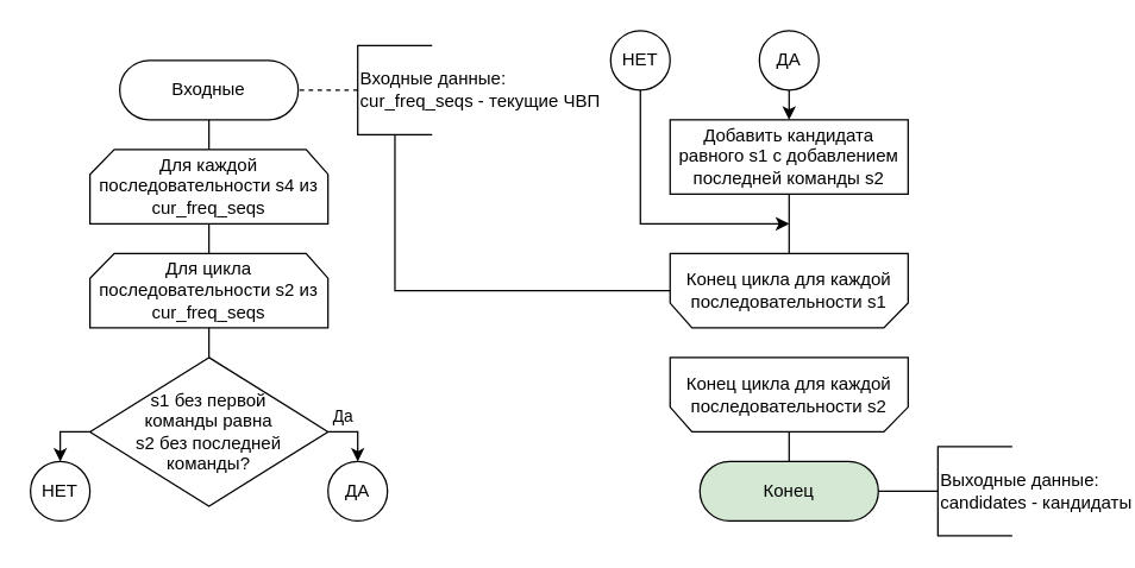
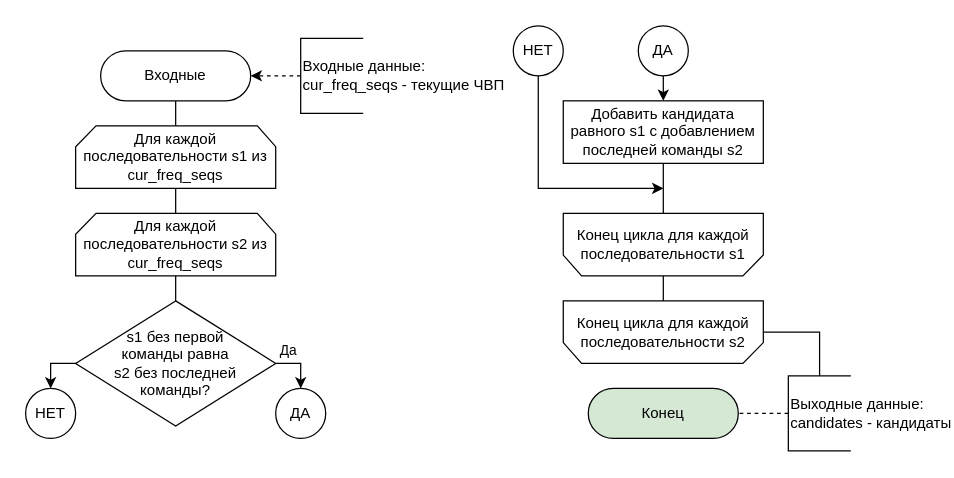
  <mxCell id="0" />
  <mxCell id="1" parent="0" />
  <mxCell id="2" style="edgeStyle=orthogonalEdgeStyle;rounded=0;orthogonalLoop=1;jettySize=auto;html=1;endArrow=none;" parent="1" source="3" target="5" edge="1"><mxGeometry relative="1" as="geometry" /></mxCell>
  <mxCell id="3" value="Входные" style="rounded=1;whiteSpace=wrap;html=1;arcSize=50;" parent="1" vertex="1"><mxGeometry x="80" y="40" width="120" height="40" as="geometry" /></mxCell>
  <mxCell id="4" style="edgeStyle=orthogonalEdgeStyle;rounded=0;orthogonalLoop=1;jettySize=auto;html=1;endArrow=none;" parent="1" source="5" target="14" edge="1"><mxGeometry relative="1" as="geometry" /></mxCell>
- <mxCell id="5" value="Для каждой последовательности s4 из cur_freq_seqs" style="strokeWidth=1;html=1;shape=stencil(rZVNb4MwDIZ/Ta5VIFoFxynrTlUvPeycUndEhQQF2q7/vikuGh+DMa8SB/wa3gcbW2FClqkqgIXcqByYeGNhuLa28MJa57ryob9NMbHkGF4wjCMMVVlAUqF2Vk6rXQaYKStnj3DR++rhoE0KDl3FivFX/8z9EjKxxngTbU3ZybTy3kxp49/lX2jGFy+IuT5ijApPyKEC11G/y9ugwMJ3MimYR9oSSN2KGu5vpI+/kwIaaUXpXp8VzIRtCHXxBQ97uDiayduSeDG1OlIvm60jVDfCE9IrYwso5E4lx09nT2b/41cW6r7cg0STzu0ZWkPXm++pBjQOmTYthyj+r0OvgU+wWBIs+JMdKGVQ/kaS2RImhtbrg4mo1ZExEvJgHUzM10FnGZ4jY6M7MKhVPNdq4QY=);whiteSpace=wrap;" parent="1" vertex="1"><mxGeometry x="60" y="100" width="160" height="50" as="geometry" /></mxCell>
- <mxCell id="6" style="edgeStyle=orthogonalEdgeStyle;rounded=0;orthogonalLoop=1;jettySize=auto;html=1;endArrow=none;" parent="1" source="7" target="18" edge="1"><mxGeometry relative="1" as="geometry" /></mxCell>
+ <mxCell id="5" value="Для каждой последовательности s1 из cur_freq_seqs" style="strokeWidth=1;html=1;shape=stencil(rZVNb4MwDIZ/Ta5VIFoFxynrTlUvPeycUndEhQQF2q7/vikuGh+DMa8SB/wa3gcbW2FClqkqgIXcqByYeGNhuLa28MJa57ryob9NMbHkGF4wjCMMVVlAUqF2Vk6rXQaYKStnj3DR++rhoE0KDl3FivFX/8z9EjKxxngTbU3ZybTy3kxp49/lX2jGFy+IuT5ijApPyKEC11G/y9ugwMJ3MimYR9oSSN2KGu5vpI+/kwIaaUXpXp8VzIRtCHXxBQ97uDiayduSeDG1OlIvm60jVDfCE9IrYwso5E4lx09nT2b/41cW6r7cg0STzu0ZWkPXm++pBjQOmTYthyj+r0OvgU+wWBIs+JMdKGVQ/kaS2RImhtbrg4mo1ZExEvJgHUzM10FnGZ4jY6M7MKhVPNdq4QY=);whiteSpace=wrap;" parent="1" vertex="1"><mxGeometry x="60" y="100" width="160" height="50" as="geometry" /></mxCell>
+ <mxCell id="6" style="edgeStyle=orthogonalEdgeStyle;rounded=0;orthogonalLoop=1;jettySize=auto;html=1;endArrow=none;" parent="1" source="7" target="16" edge="1"><mxGeometry relative="1" as="geometry" /></mxCell>
  <mxCell id="7" value="Конец цикла для каждой последовательности s1" style="strokeWidth=1;html=1;shape=stencil(rZVNb4MwDIZ/Ta5VIFoFxynrTlUvPeycUndEhQQF2q7/vikuGh+DMa8SB/wa3gcbW2FClqkqgIXcqByYeGNhuLa28MJa57ryob9NMbHkGF4wjCMMVVlAUqF2Vk6rXQaYKStnj3DR++rhoE0KDl3FivFX/8z9EjKxxngTbU3ZybTy3kxp49/lX2jGFy+IuT5ijApPyKEC11G/y9ugwMJ3MimYR9oSSN2KGu5vpI+/kwIaaUXpXp8VzIRtCHXxBQ97uDiayduSeDG1OlIvm60jVDfCE9IrYwso5E4lx09nT2b/41cW6r7cg0STzu0ZWkPXm++pBjQOmTYthyj+r0OvgU+wWBIs+JMdKGVQ/kaS2RImhtbrg4mo1ZExEvJgHUzM10FnGZ4jY6M7MKhVPNdq4QY=);whiteSpace=wrap;direction=west;" parent="1" vertex="1"><mxGeometry x="450" y="170" width="160" height="50" as="geometry" /></mxCell>
  <mxCell id="8" style="edgeStyle=orthogonalEdgeStyle;rounded=0;orthogonalLoop=1;jettySize=auto;html=1;endArrow=none;" parent="1" source="9" target="7" edge="1"><mxGeometry relative="1" as="geometry" /></mxCell>
  <mxCell id="9" value="Добавить кандидата равного s1 с добавлением последней команды s2" style="rounded=0;whiteSpace=wrap;html=1;" parent="1" vertex="1"><mxGeometry x="450" y="80" width="160" height="50" as="geometry" /></mxCell>
  <mxCell id="10" value="&lt;div&gt;Да&lt;/div&gt;" style="edgeStyle=orthogonalEdgeStyle;rounded=0;orthogonalLoop=1;jettySize=auto;html=1;exitX=1;exitY=0.5;exitDx=0;exitDy=0;entryX=0.5;entryY=0;entryDx=0;entryDy=0;" edge="1" parent="1" source="12" target="22"><mxGeometry x="-0.5" y="10" relative="1" as="geometry"><mxPoint as="offset" /></mxGeometry></mxCell>
  <mxCell id="11" style="edgeStyle=orthogonalEdgeStyle;rounded=0;orthogonalLoop=1;jettySize=auto;html=1;exitX=0;exitY=0.5;exitDx=0;exitDy=0;entryX=0.5;entryY=0;entryDx=0;entryDy=0;" edge="1" parent="1" source="12" target="23"><mxGeometry relative="1" as="geometry" /></mxCell>
  <mxCell id="12" value="&lt;div&gt;s1 без первой&lt;/div&gt;&lt;div&gt;команды равна&lt;/div&gt;&lt;div&gt;s2 без последней&lt;br&gt;команды?&lt;/div&gt;" style="rhombus;whiteSpace=wrap;html=1;" parent="1" vertex="1"><mxGeometry x="60" y="240" width="160" height="100" as="geometry" /></mxCell>
  <mxCell id="13" style="edgeStyle=orthogonalEdgeStyle;rounded=0;orthogonalLoop=1;jettySize=auto;html=1;endArrow=none;" parent="1" source="14" target="12" edge="1"><mxGeometry relative="1" as="geometry" /></mxCell>
- <mxCell id="14" value="Для цикла последовательности s2 из cur_freq_seqs" style="strokeWidth=1;html=1;shape=stencil(rZVNb4MwDIZ/Ta5VIFoFxynrTlUvPeycUndEhQQF2q7/vikuGh+DMa8SB/wa3gcbW2FClqkqgIXcqByYeGNhuLa28MJa57ryob9NMbHkGF4wjCMMVVlAUqF2Vk6rXQaYKStnj3DR++rhoE0KDl3FivFX/8z9EjKxxngTbU3ZybTy3kxp49/lX2jGFy+IuT5ijApPyKEC11G/y9ugwMJ3MimYR9oSSN2KGu5vpI+/kwIaaUXpXp8VzIRtCHXxBQ97uDiayduSeDG1OlIvm60jVDfCE9IrYwso5E4lx09nT2b/41cW6r7cg0STzu0ZWkPXm++pBjQOmTYthyj+r0OvgU+wWBIs+JMdKGVQ/kaS2RImhtbrg4mo1ZExEvJgHUzM10FnGZ4jY6M7MKhVPNdq4QY=);whiteSpace=wrap;" parent="1" vertex="1"><mxGeometry x="60" y="170" width="160" height="50" as="geometry" /></mxCell>
- <mxCell id="15" style="edgeStyle=orthogonalEdgeStyle;rounded=0;orthogonalLoop=1;jettySize=auto;html=1;endArrow=none;" parent="1" source="16" target="17" edge="1"><mxGeometry relative="1" as="geometry" /></mxCell>
+ <mxCell id="14" value="Для каждой последовательности s2 из cur_freq_seqs" style="strokeWidth=1;html=1;shape=stencil(rZVNb4MwDIZ/Ta5VIFoFxynrTlUvPeycUndEhQQF2q7/vikuGh+DMa8SB/wa3gcbW2FClqkqgIXcqByYeGNhuLa28MJa57ryob9NMbHkGF4wjCMMVVlAUqF2Vk6rXQaYKStnj3DR++rhoE0KDl3FivFX/8z9EjKxxngTbU3ZybTy3kxp49/lX2jGFy+IuT5ijApPyKEC11G/y9ugwMJ3MimYR9oSSN2KGu5vpI+/kwIaaUXpXp8VzIRtCHXxBQ97uDiayduSeDG1OlIvm60jVDfCE9IrYwso5E4lx09nT2b/41cW6r7cg0STzu0ZWkPXm++pBjQOmTYthyj+r0OvgU+wWBIs+JMdKGVQ/kaS2RImhtbrg4mo1ZExEvJgHUzM10FnGZ4jY6M7MKhVPNdq4QY=);whiteSpace=wrap;" parent="1" vertex="1"><mxGeometry x="60" y="170" width="160" height="50" as="geometry" /></mxCell>
+ <mxCell id="15" style="edgeStyle=orthogonalEdgeStyle;rounded=0;orthogonalLoop=1;jettySize=auto;html=1;endArrow=none;" parent="1" source="16" target="20" edge="1"><mxGeometry relative="1" as="geometry" /></mxCell>
  <mxCell id="16" value="Конец цикла для каждой последовательности s2" style="strokeWidth=1;html=1;shape=stencil(rZVNb4MwDIZ/Ta5VIFoFxynrTlUvPeycUndEhQQF2q7/vikuGh+DMa8SB/wa3gcbW2FClqkqgIXcqByYeGNhuLa28MJa57ryob9NMbHkGF4wjCMMVVlAUqF2Vk6rXQaYKStnj3DR++rhoE0KDl3FivFX/8z9EjKxxngTbU3ZybTy3kxp49/lX2jGFy+IuT5ijApPyKEC11G/y9ugwMJ3MimYR9oSSN2KGu5vpI+/kwIaaUXpXp8VzIRtCHXxBQ97uDiayduSeDG1OlIvm60jVDfCE9IrYwso5E4lx09nT2b/41cW6r7cg0STzu0ZWkPXm++pBjQOmTYthyj+r0OvgU+wWBIs+JMdKGVQ/kaS2RImhtbrg4mo1ZExEvJgHUzM10FnGZ4jY6M7MKhVPNdq4QY=);whiteSpace=wrap;direction=west;" parent="1" vertex="1"><mxGeometry x="450" y="240" width="160" height="50" as="geometry" /></mxCell>
  <mxCell id="17" value="Конец" style="rounded=1;whiteSpace=wrap;html=1;arcSize=50;fillColor=#d5e8d4;" parent="1" vertex="1"><mxGeometry x="470" y="310" width="120" height="40" as="geometry" /></mxCell>
  <mxCell id="18" value="&lt;div&gt;Входные данные:&lt;/div&gt;&lt;div&gt;cur_freq_seqs - текущие ЧВП&lt;br&gt;&lt;/div&gt;" style="strokeWidth=1;html=1;shape=mxgraph.flowchart.annotation_1;align=left;pointerEvents=1;" parent="1" vertex="1"><mxGeometry x="240" y="30" width="50" height="60" as="geometry" /></mxCell>
- <mxCell id="19" value="" style="endArrow=none;dashed=1;html=1;exitX=0;exitY=0.5;exitDx=0;exitDy=0;exitPerimeter=0;" parent="1" source="18" target="3" edge="1"><mxGeometry width="50" height="50" relative="1" as="geometry"><mxPoint x="274" y="-280" as="sourcePoint" /><mxPoint x="240" y="90" as="targetPoint" /></mxGeometry></mxCell>
+ <mxCell id="19" value="" style="endArrow=classic;dashed=1;html=1;exitX=0;exitY=0.5;exitDx=0;exitDy=0;exitPerimeter=0;" parent="1" source="18" target="3" edge="1"><mxGeometry width="50" height="50" relative="1" as="geometry"><mxPoint x="274" y="-280" as="sourcePoint" /><mxPoint x="240" y="90" as="targetPoint" /></mxGeometry></mxCell>
  <mxCell id="20" value="&lt;div&gt;Выходные данные:&lt;/div&gt;&lt;div&gt;candidates - кандидаты&lt;br&gt;&lt;/div&gt;" style="strokeWidth=1;html=1;shape=mxgraph.flowchart.annotation_1;align=left;pointerEvents=1;" parent="1" vertex="1"><mxGeometry x="630" y="300" width="50" height="60" as="geometry" /></mxCell>
- <mxCell id="21" value="" style="endArrow=none;dashed=0;html=1;exitX=0;exitY=0.5;exitDx=0;exitDy=0;exitPerimeter=0;entryX=1;entryY=0.5;entryDx=0;entryDy=0;" parent="1" source="20" target="17" edge="1"><mxGeometry width="50" height="50" relative="1" as="geometry"><mxPoint x="664" y="-10" as="sourcePoint" /><mxPoint x="580" y="330" as="targetPoint" /></mxGeometry></mxCell>
+ <mxCell id="21" value="" style="endArrow=none;dashed=1;html=1;exitX=0;exitY=0.5;exitDx=0;exitDy=0;exitPerimeter=0;entryX=1;entryY=0.5;entryDx=0;entryDy=0;" parent="1" source="20" target="17" edge="1"><mxGeometry width="50" height="50" relative="1" as="geometry"><mxPoint x="664" y="-10" as="sourcePoint" /><mxPoint x="580" y="330" as="targetPoint" /></mxGeometry></mxCell>
  <mxCell id="22" value="ДА" style="ellipse;whiteSpace=wrap;html=1;aspect=fixed;" vertex="1" parent="1"><mxGeometry x="220" y="310" width="40" height="40" as="geometry" /></mxCell>
  <mxCell id="23" value="НЕТ" style="ellipse;whiteSpace=wrap;html=1;aspect=fixed;" vertex="1" parent="1"><mxGeometry x="20" y="310" width="40" height="40" as="geometry" /></mxCell>
  <mxCell id="24" style="edgeStyle=orthogonalEdgeStyle;rounded=0;orthogonalLoop=1;jettySize=auto;html=1;exitX=0.5;exitY=1;exitDx=0;exitDy=0;entryX=0.5;entryY=0;entryDx=0;entryDy=0;" edge="1" parent="1" source="25" target="9"><mxGeometry relative="1" as="geometry" /></mxCell>
  <mxCell id="25" value="ДА" style="ellipse;whiteSpace=wrap;html=1;aspect=fixed;" vertex="1" parent="1"><mxGeometry x="510" y="20" width="40" height="40" as="geometry" /></mxCell>
  <mxCell id="26" style="edgeStyle=orthogonalEdgeStyle;rounded=0;orthogonalLoop=1;jettySize=auto;html=1;exitX=0.5;exitY=1;exitDx=0;exitDy=0;" edge="1" parent="1" source="27"><mxGeometry relative="1" as="geometry"><mxPoint x="530" y="150" as="targetPoint" /><Array as="points"><mxPoint x="430" y="150" /></Array></mxGeometry></mxCell>
  <mxCell id="27" value="НЕТ" style="ellipse;whiteSpace=wrap;html=1;aspect=fixed;" vertex="1" parent="1"><mxGeometry x="410" y="20" width="40" height="40" as="geometry" /></mxCell>
